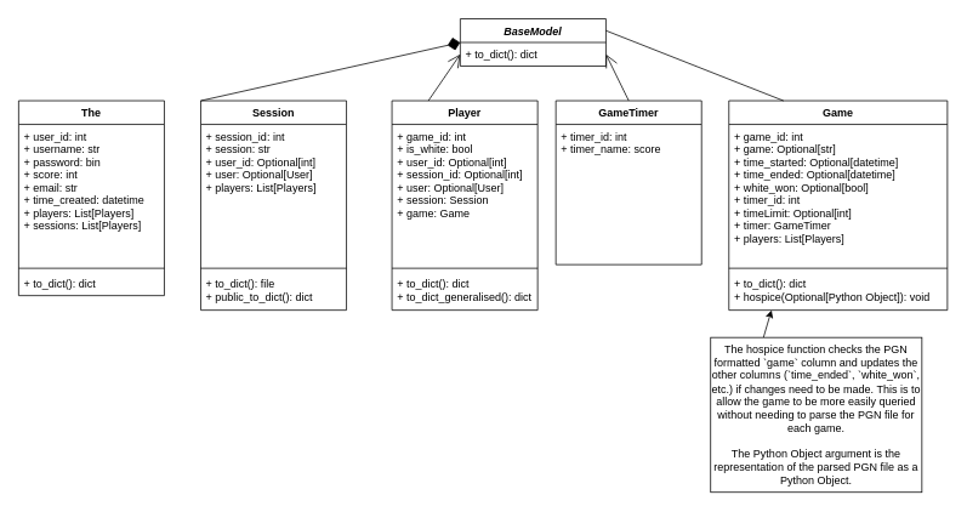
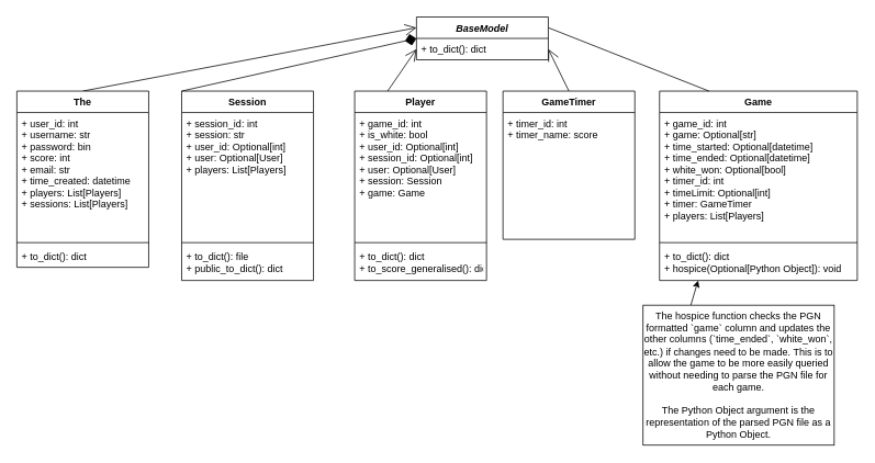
  <mxCell id="0" />
  <mxCell id="1" parent="0" />
  <mxCell id="2" value="BaseModel" style="swimlane;fontStyle=3;align=center;verticalAlign=top;childLayout=stackLayout;horizontal=1;startSize=26;horizontalStack=0;resizeParent=1;resizeParentMax=0;resizeLast=0;collapsible=1;marginBottom=0;" parent="1" vertex="1"><mxGeometry x="505" y="20" width="160" height="52" as="geometry" /></mxCell>
  <mxCell id="3" value="+ to_dict(): dict" style="text;strokeColor=none;fillColor=none;align=left;verticalAlign=top;spacingLeft=4;spacingRight=4;overflow=hidden;rotatable=0;points=[[0,0.5],[1,0.5]];portConstraint=eastwest;" parent="2" vertex="1"><mxGeometry y="26" width="160" height="26" as="geometry" /></mxCell>
+ <mxCell id="4" value="" style="endArrow=open;endFill=1;endSize=12;html=1;entryX=0;entryY=0.25;entryDx=0;entryDy=0;exitX=0.5;exitY=0;exitDx=0;exitDy=0;" parent="1" source="5" target="2" edge="1"><mxGeometry width="160" relative="1" as="geometry"><mxPoint x="240" y="180" as="sourcePoint" /><mxPoint x="490" y="330" as="targetPoint" /></mxGeometry></mxCell>
  <mxCell id="5" value="The" style="swimlane;fontStyle=1;align=center;verticalAlign=top;childLayout=stackLayout;horizontal=1;startSize=26;horizontalStack=0;resizeParent=1;resizeParentMax=0;resizeLast=0;collapsible=1;marginBottom=0;" parent="1" vertex="1"><mxGeometry x="20" y="110" width="160" height="214" as="geometry" /></mxCell>
  <mxCell id="6" value="+ user_id: int&#10;+ username: str&#10;+ password: bin&#10;+ score: int&#10;+ email: str&#10;+ time_created: datetime&#10;+ players: List[Players]&#10;+ sessions: List[Players]" style="text;strokeColor=none;fillColor=none;align=left;verticalAlign=top;spacingLeft=4;spacingRight=4;overflow=hidden;rotatable=0;points=[[0,0.5],[1,0.5]];portConstraint=eastwest;" parent="5" vertex="1"><mxGeometry y="26" width="160" height="154" as="geometry" /></mxCell>
  <mxCell id="7" value="" style="line;strokeWidth=1;fillColor=none;align=left;verticalAlign=middle;spacingTop=-1;spacingLeft=3;spacingRight=3;rotatable=0;labelPosition=right;points=[];portConstraint=eastwest;" parent="5" vertex="1"><mxGeometry y="180" width="160" height="8" as="geometry" /></mxCell>
  <mxCell id="8" value="+ to_dict(): dict" style="text;strokeColor=none;fillColor=none;align=left;verticalAlign=top;spacingLeft=4;spacingRight=4;overflow=hidden;rotatable=0;points=[[0,0.5],[1,0.5]];portConstraint=eastwest;" parent="5" vertex="1"><mxGeometry y="188" width="160" height="26" as="geometry" /></mxCell>
  <mxCell id="9" value="Session" style="swimlane;fontStyle=1;align=center;verticalAlign=top;childLayout=stackLayout;horizontal=1;startSize=26;horizontalStack=0;resizeParent=1;resizeParentMax=0;resizeLast=0;collapsible=1;marginBottom=0;" parent="1" vertex="1"><mxGeometry x="220" y="110" width="160" height="230" as="geometry" /></mxCell>
  <mxCell id="10" value="+ session_id: int&#10;+ session: str&#10;+ user_id: Optional[int]&#10;+ user: Optional[User]&#10;+ players: List[Players]" style="text;strokeColor=none;fillColor=none;align=left;verticalAlign=top;spacingLeft=4;spacingRight=4;overflow=hidden;rotatable=0;points=[[0,0.5],[1,0.5]];portConstraint=eastwest;" parent="9" vertex="1"><mxGeometry y="26" width="160" height="154" as="geometry" /></mxCell>
  <mxCell id="11" value="" style="line;strokeWidth=1;fillColor=none;align=left;verticalAlign=middle;spacingTop=-1;spacingLeft=3;spacingRight=3;rotatable=0;labelPosition=right;points=[];portConstraint=eastwest;" parent="9" vertex="1"><mxGeometry y="180" width="160" height="8" as="geometry" /></mxCell>
  <mxCell id="12" value="+ to_dict(): file&#10;+ public_to_dict(): dict" style="text;strokeColor=none;fillColor=none;align=left;verticalAlign=top;spacingLeft=4;spacingRight=4;overflow=hidden;rotatable=0;points=[[0,0.5],[1,0.5]];portConstraint=eastwest;" parent="9" vertex="1"><mxGeometry y="188" width="160" height="42" as="geometry" /></mxCell>
  <mxCell id="13" value="" style="endArrow=diamond;endFill=1;endSize=12;html=1;entryX=0;entryY=0.5;entryDx=0;entryDy=0;exitX=0;exitY=0;exitDx=0;exitDy=0;" parent="1" source="9" target="2" edge="1"><mxGeometry width="160" relative="1" as="geometry"><mxPoint x="110" y="120" as="sourcePoint" /><mxPoint x="320" y="43" as="targetPoint" /></mxGeometry></mxCell>
  <mxCell id="14" value="Player" style="swimlane;fontStyle=1;align=center;verticalAlign=top;childLayout=stackLayout;horizontal=1;startSize=26;horizontalStack=0;resizeParent=1;resizeParentMax=0;resizeLast=0;collapsible=1;marginBottom=0;" parent="1" vertex="1"><mxGeometry x="430" y="110" width="160" height="230" as="geometry" /></mxCell>
  <mxCell id="15" value="+ game_id: int&#10;+ is_white: bool&#10;+ user_id: Optional[int]&#10;+ session_id: Optional[int]&#10;+ user: Optional[User]&#10;+ session: Session&#10;+ game: Game" style="text;strokeColor=none;fillColor=none;align=left;verticalAlign=top;spacingLeft=4;spacingRight=4;overflow=hidden;rotatable=0;points=[[0,0.5],[1,0.5]];portConstraint=eastwest;" parent="14" vertex="1"><mxGeometry y="26" width="160" height="154" as="geometry" /></mxCell>
  <mxCell id="16" value="" style="line;strokeWidth=1;fillColor=none;align=left;verticalAlign=middle;spacingTop=-1;spacingLeft=3;spacingRight=3;rotatable=0;labelPosition=right;points=[];portConstraint=eastwest;" parent="14" vertex="1"><mxGeometry y="180" width="160" height="8" as="geometry" /></mxCell>
- <mxCell id="17" value="+ to_dict(): dict&#10;+ to_dict_generalised(): dict" style="text;strokeColor=none;fillColor=none;align=left;verticalAlign=top;spacingLeft=4;spacingRight=4;overflow=hidden;rotatable=0;points=[[0,0.5],[1,0.5]];portConstraint=eastwest;" parent="14" vertex="1"><mxGeometry y="188" width="160" height="42" as="geometry" /></mxCell>
+ <mxCell id="17" value="+ to_dict(): dict&#10;+ to_score_generalised(): dict" style="text;strokeColor=none;fillColor=none;align=left;verticalAlign=top;spacingLeft=4;spacingRight=4;overflow=hidden;rotatable=0;points=[[0,0.5],[1,0.5]];portConstraint=eastwest;" parent="14" vertex="1"><mxGeometry y="188" width="160" height="42" as="geometry" /></mxCell>
  <mxCell id="18" value="" style="endArrow=open;endFill=1;endSize=12;html=1;entryX=0;entryY=0.5;entryDx=0;entryDy=0;exitX=0.25;exitY=0;exitDx=0;exitDy=0;" parent="1" source="14" target="3" edge="1"><mxGeometry width="160" relative="1" as="geometry"><mxPoint x="230" y="120" as="sourcePoint" /><mxPoint x="515" y="56" as="targetPoint" /></mxGeometry></mxCell>
  <mxCell id="19" value="GameTimer" style="swimlane;fontStyle=1;align=center;verticalAlign=top;childLayout=stackLayout;horizontal=1;startSize=26;horizontalStack=0;resizeParent=1;resizeParentMax=0;resizeLast=0;collapsible=1;marginBottom=0;" parent="1" vertex="1"><mxGeometry x="610" y="110" width="160" height="180" as="geometry" /></mxCell>
  <mxCell id="20" value="+ timer_id: int&#10;+ timer_name: score" style="text;strokeColor=none;fillColor=none;align=left;verticalAlign=top;spacingLeft=4;spacingRight=4;overflow=hidden;rotatable=0;points=[[0,0.5],[1,0.5]];portConstraint=eastwest;" parent="19" vertex="1"><mxGeometry y="26" width="160" height="154" as="geometry" /></mxCell>
  <mxCell id="21" value="" style="endArrow=open;endFill=1;endSize=12;html=1;entryX=1;entryY=0.5;entryDx=0;entryDy=0;exitX=0.5;exitY=0;exitDx=0;exitDy=0;" parent="1" source="19" target="3" edge="1"><mxGeometry width="160" relative="1" as="geometry"><mxPoint x="480" y="120" as="sourcePoint" /><mxPoint x="515" y="69" as="targetPoint" /></mxGeometry></mxCell>
  <mxCell id="22" value="Game" style="swimlane;fontStyle=1;align=center;verticalAlign=top;childLayout=stackLayout;horizontal=1;startSize=26;horizontalStack=0;resizeParent=1;resizeParentMax=0;resizeLast=0;collapsible=1;marginBottom=0;" parent="1" vertex="1"><mxGeometry x="800" y="110" width="240" height="230" as="geometry" /></mxCell>
  <mxCell id="23" value="+ game_id: int&#10;+ game: Optional[str]&#10;+ time_started: Optional[datetime]&#10;+ time_ended: Optional[datetime]&#10;+ white_won: Optional[bool]&#10;+ timer_id: int&#10;+ timeLimit: Optional[int]&#10;+ timer: GameTimer&#10;+ players: List[Players]" style="text;strokeColor=none;fillColor=none;align=left;verticalAlign=top;spacingLeft=4;spacingRight=4;overflow=hidden;rotatable=0;points=[[0,0.5],[1,0.5]];portConstraint=eastwest;" parent="22" vertex="1"><mxGeometry y="26" width="240" height="154" as="geometry" /></mxCell>
  <mxCell id="24" value="" style="line;strokeWidth=1;fillColor=none;align=left;verticalAlign=middle;spacingTop=-1;spacingLeft=3;spacingRight=3;rotatable=0;labelPosition=right;points=[];portConstraint=eastwest;" parent="22" vertex="1"><mxGeometry y="180" width="240" height="8" as="geometry" /></mxCell>
  <mxCell id="25" value="+ to_dict(): dict&#10;+ hospice(Optional[Python Object]): void" style="text;strokeColor=none;fillColor=none;align=left;verticalAlign=top;spacingLeft=4;spacingRight=4;overflow=hidden;rotatable=0;points=[[0,0.5],[1,0.5]];portConstraint=eastwest;" parent="22" vertex="1"><mxGeometry y="188" width="240" height="42" as="geometry" /></mxCell>
  <mxCell id="26" value="" style="endArrow=none;endFill=1;endSize=12;html=1;entryX=1;entryY=0.25;entryDx=0;entryDy=0;exitX=0.25;exitY=0;exitDx=0;exitDy=0;" parent="1" source="22" target="2" edge="1"><mxGeometry width="160" relative="1" as="geometry"><mxPoint x="700" y="120" as="sourcePoint" /><mxPoint x="675" y="69" as="targetPoint" /></mxGeometry></mxCell>
  <mxCell id="27" value="" style="endArrow=classic;html=1;entryX=0.195;entryY=1;entryDx=0;entryDy=0;entryPerimeter=0;exitX=0.25;exitY=0;exitDx=0;exitDy=0;" edge="1" parent="1" source="28" target="25"><mxGeometry width="50" height="50" relative="1" as="geometry"><mxPoint x="770" y="319" as="sourcePoint" /><mxPoint x="550" y="200" as="targetPoint" /></mxGeometry></mxCell>
  <mxCell id="28" value="The hospice function checks the PGN formatted `game` column and updates the other columns (`time_ended`, `white_won`, etc.) if changes need to be made. This is to allow the game to be more easily queried without needing to parse the PGN file for each game.&lt;br&gt;&lt;br&gt;The Python Object argument is the representation of the parsed PGN file as a Python Object." style="rounded=0;whiteSpace=wrap;html=1;" vertex="1" parent="1"><mxGeometry x="780" y="370" width="232" height="170" as="geometry" /></mxCell>
